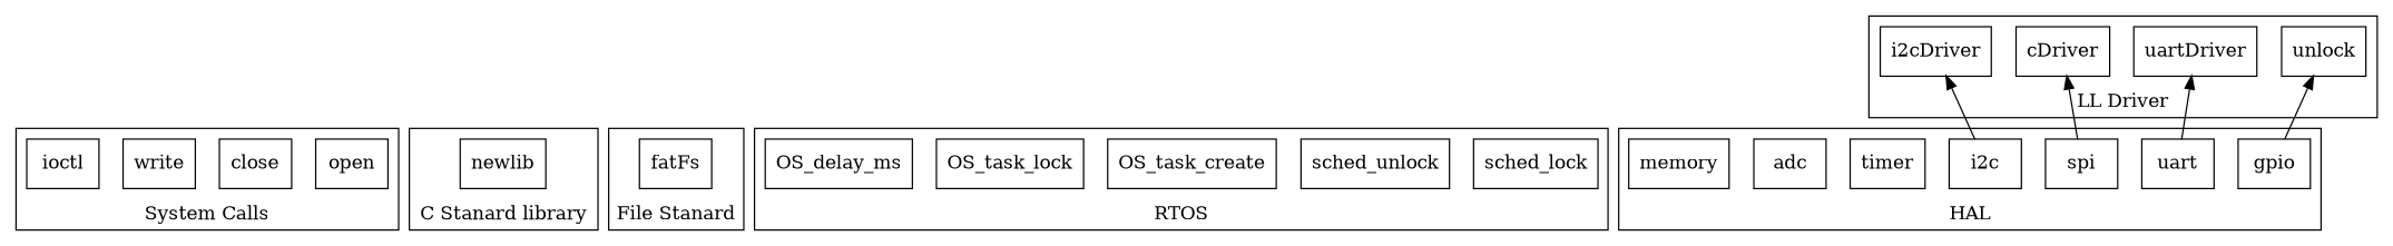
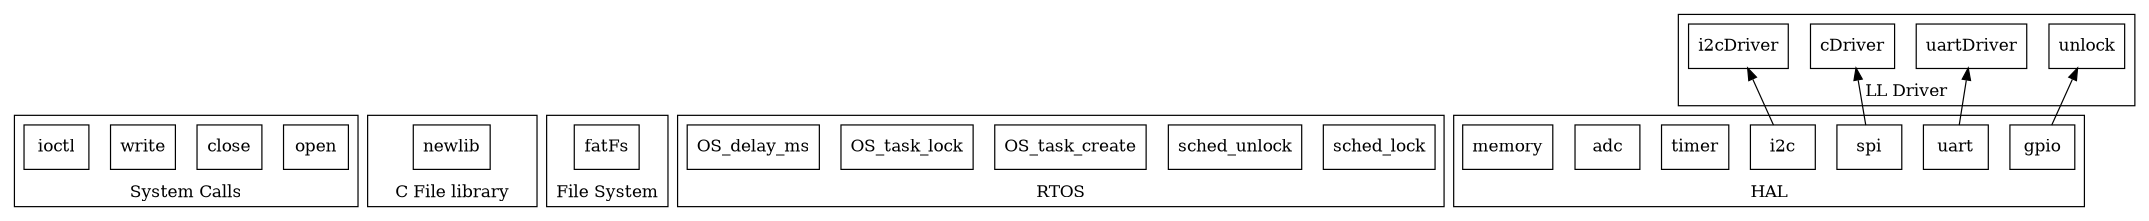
  digraph {
    fontname="DejaVu Serif"
    rankdir=BT
    node [fontname="DejaVu Serif" shape=record]
    edge [fontname="DejaVu Serif"]
    open
    close
    write
    ioctl
    newlib
    fatFs
    sched_lock
    sched_unlock
    OS_task_create
    n10 [label=OS_task_lock]
    OS_delay_ms
    n12 [label=unlock]
    uartDriver
    n14 [label=cDriver]
    i2cDriver
    gpio
    uart
    i2c
    spi
    timer
    adc
    memory
    subgraph cluster_1 {
      label="System Calls"
      open
      close
      write
      ioctl
    }
    subgraph cluster_2 {
-     label="C Stanard library"
+     label="C File library"
      newlib
    }
    subgraph cluster_3 {
-     label="File Stanard"
+     label="File System"
      fatFs
    }
    subgraph cluster_4 {
      label=RTOS
      sched_lock
      sched_unlock
      OS_task_create
      n10
      OS_delay_ms
    }
    subgraph cluster_5 {
      label="LL Driver"
      n12
      uartDriver
      n14
      i2cDriver
    }
    subgraph cluster_6 {
      label=HAL
      gpio
      uart
      i2c
      spi
      timer
      adc
      memory
    }
    gpio -> n12
    uart -> uartDriver
    i2c -> i2cDriver
    spi -> n14
  }
